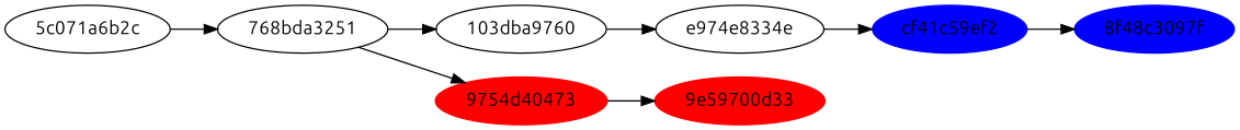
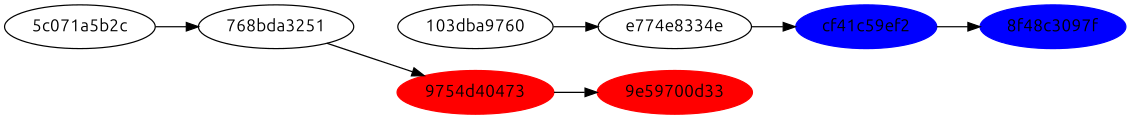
  digraph {
    fontname=Ubuntu
    rankdir=LR
    node [fontname=Ubuntu]
    edge [fontname=Ubuntu]
    cf41c59ef2 [color=blue style=filled]
    "8f48c3097f" [color=blue style=filled]
-   "5c071a6b2c"
+   "5c071a6b2c" [label="5c071a5b2c"]
    n4 [label="768bda3251"]
    "103dba9760"
-   e974e8334e
+   e974e8334e [label=e774e8334e]
    "9754d40473" [color=red style=filled]
    "9e59700d33" [color=red style=filled]
    subgraph sub_1 {
      cf41c59ef2
      "8f48c3097f"
      "5c071a6b2c"
      n4
      "103dba9760"
      e974e8334e
    }
    subgraph sub_2 {
      n4
      "9754d40473"
      "9e59700d33"
    }
    cf41c59ef2 -> "8f48c3097f"
    "5c071a6b2c" -> n4
-   n4 -> "103dba9760"
    n4 -> "9754d40473" [weight=0]
    "103dba9760" -> e974e8334e
    e974e8334e -> cf41c59ef2
    "9754d40473" -> "9e59700d33"
  }
